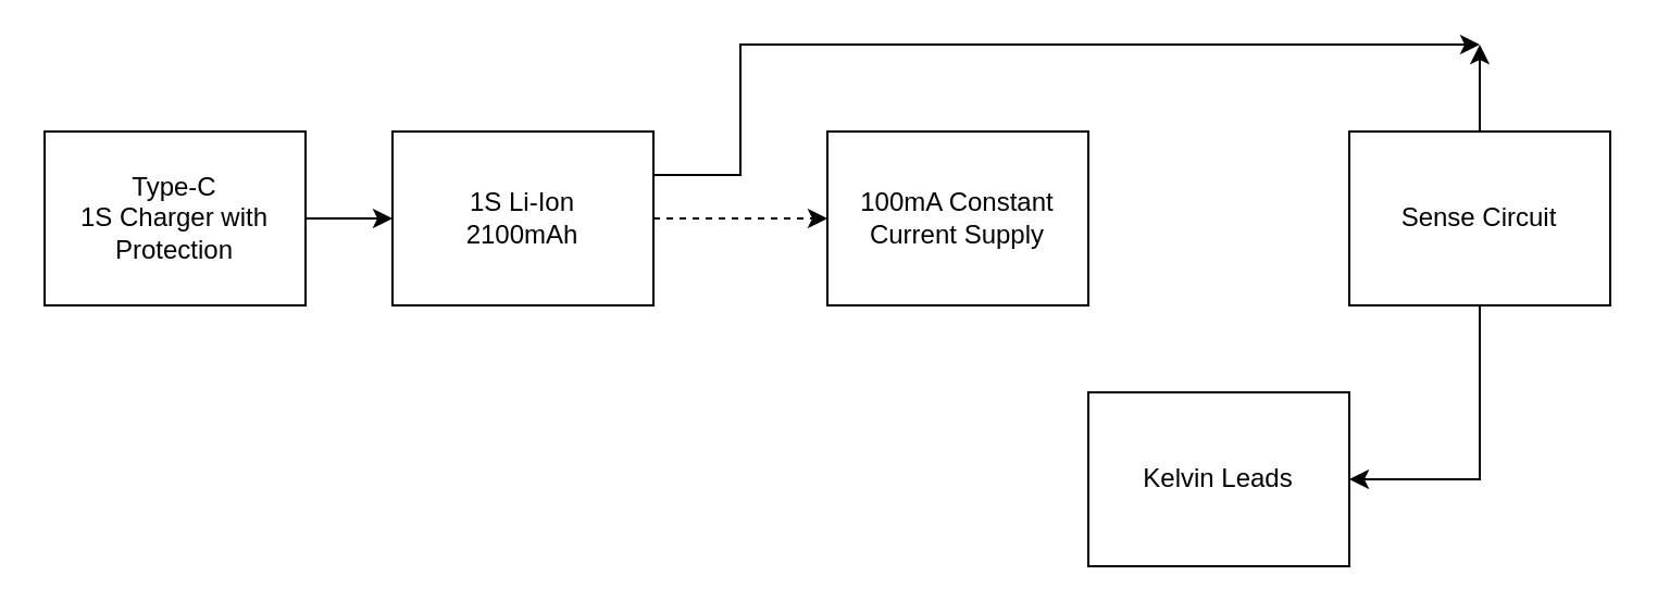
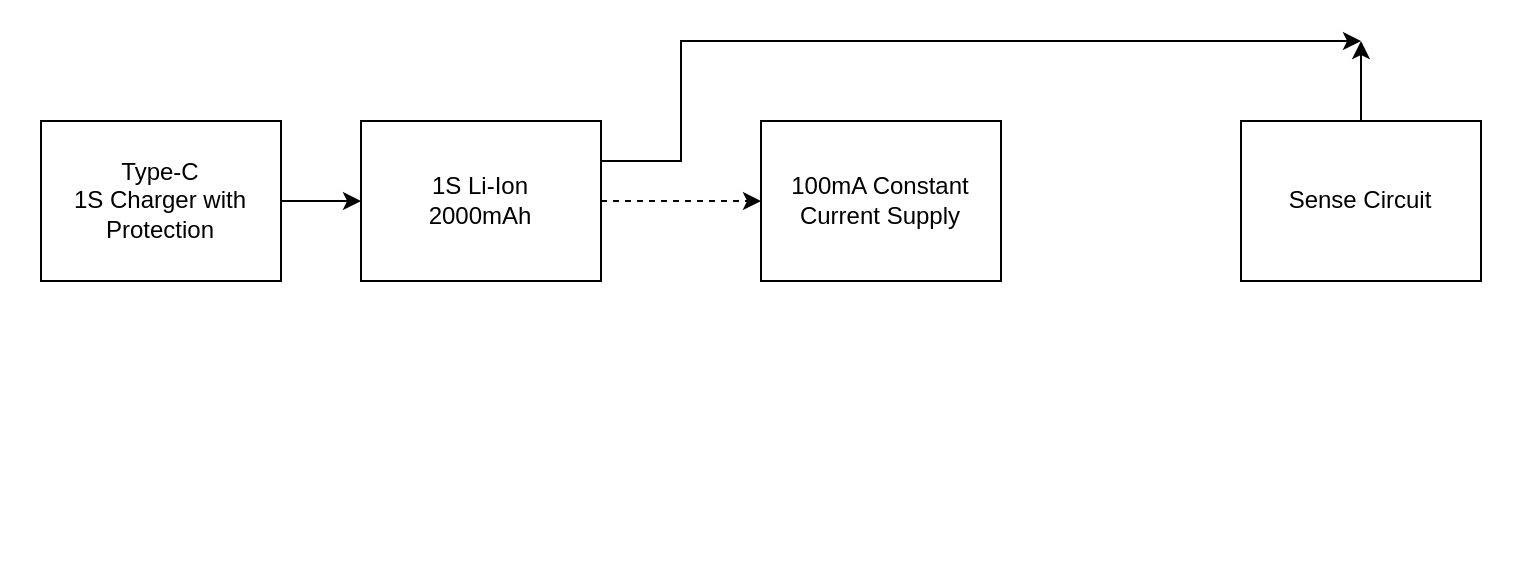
  <mxCell id="0" />
  <mxCell id="1" parent="0" />
  <mxCell id="2" style="edgeStyle=orthogonalEdgeStyle;rounded=0;orthogonalLoop=1;jettySize=auto;html=1;entryX=0;entryY=0.5;entryDx=0;entryDy=0;dashed=1;" edge="1" parent="1" source="4" target="7"><mxGeometry relative="1" as="geometry" /></mxCell>
  <mxCell id="3" style="edgeStyle=orthogonalEdgeStyle;rounded=0;orthogonalLoop=1;jettySize=auto;html=1;exitX=1;exitY=0.25;exitDx=0;exitDy=0;" edge="1" parent="1" source="4"><mxGeometry relative="1" as="geometry"><mxPoint x="680" y="20" as="targetPoint" /><Array as="points"><mxPoint x="340" y="80" /></Array></mxGeometry></mxCell>
- <mxCell id="4" value="1S Li-Ion&lt;div&gt;2100mAh&lt;/div&gt;" style="rounded=0;whiteSpace=wrap;html=1;" parent="1" vertex="1"><mxGeometry x="180" y="60" width="120" height="80" as="geometry" /></mxCell>
+ <mxCell id="4" value="1S Li-Ion&lt;div&gt;2000mAh&lt;/div&gt;" style="rounded=0;whiteSpace=wrap;html=1;" parent="1" vertex="1"><mxGeometry x="180" y="60" width="120" height="80" as="geometry" /></mxCell>
  <mxCell id="5" style="edgeStyle=orthogonalEdgeStyle;rounded=0;orthogonalLoop=1;jettySize=auto;html=1;exitX=1;exitY=0.5;exitDx=0;exitDy=0;entryX=0;entryY=0.5;entryDx=0;entryDy=0;" edge="1" parent="1" source="6" target="4"><mxGeometry relative="1" as="geometry" /></mxCell>
  <mxCell id="6" value="Type-C&lt;div&gt;1S Charger with Protection&lt;/div&gt;" style="rounded=0;whiteSpace=wrap;html=1;" vertex="1" parent="1"><mxGeometry x="20" y="60" width="120" height="80" as="geometry" /></mxCell>
  <mxCell id="7" value="100mA Constant Current Supply" style="rounded=0;whiteSpace=wrap;html=1;" vertex="1" parent="1"><mxGeometry x="380" y="60" width="120" height="80" as="geometry" /></mxCell>
- <mxCell id="8" style="edgeStyle=orthogonalEdgeStyle;rounded=0;orthogonalLoop=1;jettySize=auto;html=1;entryX=1;entryY=0.5;entryDx=0;entryDy=0;" edge="1" parent="1" source="10" target="11"><mxGeometry relative="1" as="geometry" /></mxCell>
  <mxCell id="9" style="edgeStyle=orthogonalEdgeStyle;rounded=0;orthogonalLoop=1;jettySize=auto;html=1;exitX=0.5;exitY=0;exitDx=0;exitDy=0;" edge="1" parent="1" source="10"><mxGeometry relative="1" as="geometry"><mxPoint x="680" y="20" as="targetPoint" /></mxGeometry></mxCell>
  <mxCell id="10" value="Sense Circuit" style="rounded=0;whiteSpace=wrap;html=1;" vertex="1" parent="1"><mxGeometry x="620" y="60" width="120" height="80" as="geometry" /></mxCell>
- <mxCell id="11" value="Kelvin Leads" style="rounded=0;whiteSpace=wrap;html=1;" vertex="1" parent="1"><mxGeometry x="500" y="180" width="120" height="80" as="geometry" /></mxCell>
